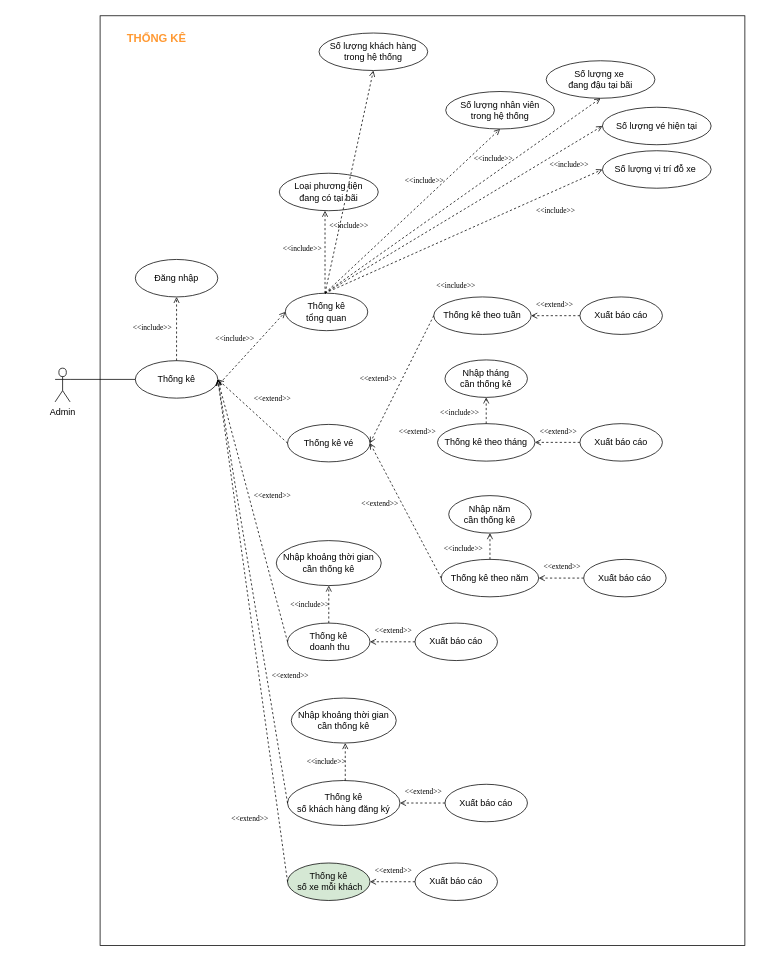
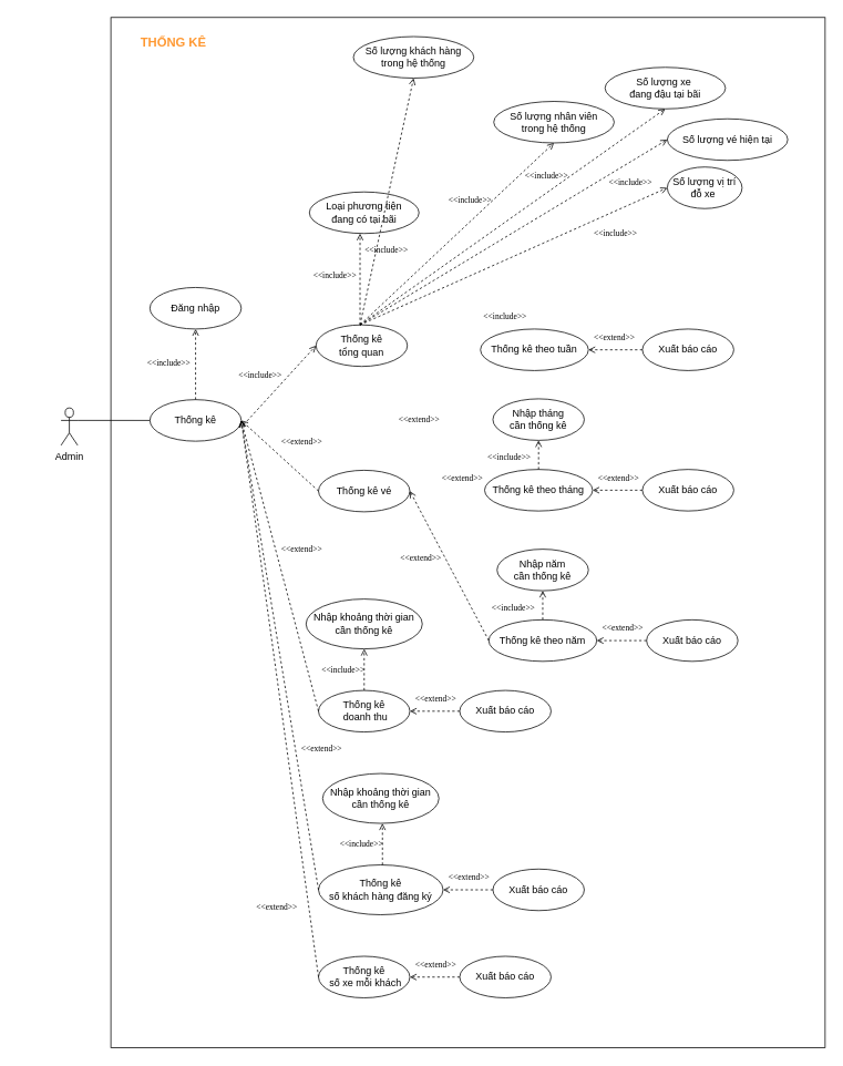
  <mxCell id="0" />
  <mxCell id="1" parent="0" />
  <mxCell id="2" value="&amp;nbsp;" style="rounded=0;whiteSpace=wrap;html=1;" parent="1" vertex="1"><mxGeometry x="133" y="20" width="860" height="1240" as="geometry" /></mxCell>
  <mxCell id="3" value="Thống kê" style="ellipse;whiteSpace=wrap;html=1;" parent="1" vertex="1"><mxGeometry x="180" y="480" width="110" height="50" as="geometry" /></mxCell>
  <mxCell id="4" value="Admin" style="shape=umlActor;verticalLabelPosition=bottom;verticalAlign=top;html=1;outlineConnect=0;" parent="1" vertex="1"><mxGeometry x="73" y="490" width="20" height="45" as="geometry" /></mxCell>
  <mxCell id="5" value="" style="endArrow=none;html=1;exitX=1;exitY=0.333;exitDx=0;exitDy=0;exitPerimeter=0;entryX=0;entryY=0.5;entryDx=0;entryDy=0;" parent="1" source="4" target="3" edge="1"><mxGeometry x="100" y="-60" width="50" height="50" as="geometry"><mxPoint x="413" y="565" as="sourcePoint" /><mxPoint x="153" y="505" as="targetPoint" /></mxGeometry></mxCell>
  <mxCell id="6" value="Đăng nhập" style="ellipse;whiteSpace=wrap;html=1;" parent="1" vertex="1"><mxGeometry x="180" y="345" width="110" height="50" as="geometry" /></mxCell>
  <mxCell id="7" value="" style="endArrow=open;html=1;exitX=0.5;exitY=0;exitDx=0;exitDy=0;entryX=0.5;entryY=1;entryDx=0;entryDy=0;dashed=1;endFill=0;" parent="1" source="3" target="6" edge="1"><mxGeometry width="50" height="50" relative="1" as="geometry"><mxPoint x="347" y="560" as="sourcePoint" /><mxPoint x="397" y="510" as="targetPoint" /></mxGeometry></mxCell>
  <mxCell id="8" value="&amp;lt;&amp;lt;include&amp;gt;&amp;gt;" style="text;html=1;strokeColor=none;fillColor=none;align=center;verticalAlign=middle;whiteSpace=wrap;rounded=0;fontFamily=Times New Roman;fontSize=10;" parent="1" vertex="1"><mxGeometry x="183" y="425" width="40" height="20" as="geometry" /></mxCell>
  <mxCell id="9" value="Thống kê vé" style="ellipse;whiteSpace=wrap;html=1;" parent="1" vertex="1"><mxGeometry x="383" y="565" width="110" height="50" as="geometry" /></mxCell>
  <mxCell id="10" value="" style="endArrow=open;html=1;dashed=1;endFill=0;exitX=0;exitY=0.5;exitDx=0;exitDy=0;entryX=1;entryY=0.5;entryDx=0;entryDy=0;" parent="1" source="9" target="3" edge="1"><mxGeometry width="50" height="50" relative="1" as="geometry"><mxPoint x="313" y="565" as="sourcePoint" /><mxPoint x="333" y="490" as="targetPoint" /></mxGeometry></mxCell>
  <mxCell id="11" value="&amp;lt;&amp;lt;extend&amp;gt;&amp;gt;" style="text;html=1;strokeColor=none;fillColor=none;align=center;verticalAlign=middle;whiteSpace=wrap;rounded=0;fontFamily=Times New Roman;fontSize=10;" parent="1" vertex="1"><mxGeometry x="343" y="520" width="40" height="20" as="geometry" /></mxCell>
  <mxCell id="12" value="Thống kê theo tuần" style="ellipse;whiteSpace=wrap;html=1;align=center;" parent="1" vertex="1"><mxGeometry x="578" y="395" width="130" height="50" as="geometry" /></mxCell>
  <mxCell id="13" value="Thống kê theo tháng" style="ellipse;whiteSpace=wrap;html=1;align=center;" parent="1" vertex="1"><mxGeometry x="583" y="564" width="130" height="50" as="geometry" /></mxCell>
  <mxCell id="14" value="Thống kê theo năm" style="ellipse;whiteSpace=wrap;html=1;align=center;" parent="1" vertex="1"><mxGeometry x="588" y="745" width="130" height="50" as="geometry" /></mxCell>
- <mxCell id="15" value="" style="endArrow=open;html=1;dashed=1;endFill=0;exitX=0;exitY=0.5;exitDx=0;exitDy=0;entryX=1;entryY=0.5;entryDx=0;entryDy=0;" parent="1" source="12" target="9" edge="1"><mxGeometry width="50" height="50" relative="1" as="geometry"><mxPoint x="503" y="542.58" as="sourcePoint" /><mxPoint x="443" y="508" as="targetPoint" /></mxGeometry></mxCell>
  <mxCell id="16" value="&amp;lt;&amp;lt;extend&amp;gt;&amp;gt;" style="text;html=1;strokeColor=none;fillColor=none;align=center;verticalAlign=middle;whiteSpace=wrap;rounded=0;fontFamily=Times New Roman;fontSize=10;" parent="1" vertex="1"><mxGeometry x="483" y="494" width="43" height="20" as="geometry" /></mxCell>
  <mxCell id="17" value="&amp;lt;&amp;lt;extend&amp;gt;&amp;gt;" style="text;html=1;strokeColor=none;fillColor=none;align=center;verticalAlign=middle;whiteSpace=wrap;rounded=0;fontFamily=Times New Roman;fontSize=10;" parent="1" vertex="1"><mxGeometry x="535" y="564" width="43" height="20" as="geometry" /></mxCell>
  <mxCell id="18" value="" style="endArrow=open;html=1;dashed=1;endFill=0;exitX=0;exitY=0.5;exitDx=0;exitDy=0;" parent="1" edge="1" source="14"><mxGeometry width="50" height="50" relative="1" as="geometry"><mxPoint x="513" y="690" as="sourcePoint" /><mxPoint x="493" y="590" as="targetPoint" /></mxGeometry></mxCell>
  <mxCell id="19" value="&amp;lt;&amp;lt;extend&amp;gt;&amp;gt;" style="text;html=1;strokeColor=none;fillColor=none;align=center;verticalAlign=middle;whiteSpace=wrap;rounded=0;fontFamily=Times New Roman;fontSize=10;" parent="1" vertex="1"><mxGeometry x="485" y="660" width="43" height="20" as="geometry" /></mxCell>
  <mxCell id="20" value="&lt;font style=&quot;font-size: 15px&quot;&gt;THỐNG KÊ&lt;/font&gt;" style="text;html=1;strokeColor=none;fillColor=none;align=center;verticalAlign=middle;whiteSpace=wrap;rounded=0;fontStyle=1;perimeterSpacing=1;fontColor=#FF9933;" parent="1" vertex="1"><mxGeometry x="20" y="40" width="377" height="20" as="geometry" /></mxCell>
  <mxCell id="21" value="" style="endArrow=open;html=1;dashed=1;endFill=0;entryX=1;entryY=0.5;entryDx=0;entryDy=0;exitX=0;exitY=0.5;exitDx=0;exitDy=0;" edge="1" parent="1" source="22" target="12"><mxGeometry width="50" height="50" relative="1" as="geometry"><mxPoint x="763" y="468" as="sourcePoint" /><mxPoint x="773" y="509" as="targetPoint" /></mxGeometry></mxCell>
  <mxCell id="22" value="Xuất báo cáo" style="ellipse;whiteSpace=wrap;html=1;" vertex="1" parent="1"><mxGeometry x="773" y="395" width="110" height="50" as="geometry" /></mxCell>
  <mxCell id="23" value="" style="endArrow=open;html=1;dashed=1;endFill=0;entryX=1;entryY=0.5;entryDx=0;entryDy=0;exitX=0;exitY=0.5;exitDx=0;exitDy=0;" edge="1" parent="1" source="24"><mxGeometry width="50" height="50" relative="1" as="geometry"><mxPoint x="763" y="589" as="sourcePoint" /><mxPoint x="713" y="589" as="targetPoint" /></mxGeometry></mxCell>
  <mxCell id="24" value="Xuất báo cáo" style="ellipse;whiteSpace=wrap;html=1;" vertex="1" parent="1"><mxGeometry x="773" y="564" width="110" height="50" as="geometry" /></mxCell>
  <mxCell id="25" value="&amp;lt;&amp;lt;extend&amp;gt;&amp;gt;" style="text;html=1;strokeColor=none;fillColor=none;align=center;verticalAlign=middle;whiteSpace=wrap;rounded=0;fontFamily=Times New Roman;fontSize=10;" vertex="1" parent="1"><mxGeometry x="718" y="395" width="43" height="20" as="geometry" /></mxCell>
  <mxCell id="26" value="&amp;lt;&amp;lt;extend&amp;gt;&amp;gt;" style="text;html=1;strokeColor=none;fillColor=none;align=center;verticalAlign=middle;whiteSpace=wrap;rounded=0;fontFamily=Times New Roman;fontSize=10;" vertex="1" parent="1"><mxGeometry x="723" y="564" width="43" height="20" as="geometry" /></mxCell>
  <mxCell id="27" value="" style="endArrow=open;html=1;dashed=1;endFill=0;entryX=1;entryY=0.5;entryDx=0;entryDy=0;exitX=0;exitY=0.5;exitDx=0;exitDy=0;" edge="1" parent="1" source="28"><mxGeometry width="50" height="50" relative="1" as="geometry"><mxPoint x="768" y="770" as="sourcePoint" /><mxPoint x="718" y="770" as="targetPoint" /></mxGeometry></mxCell>
  <mxCell id="28" value="Xuất báo cáo" style="ellipse;whiteSpace=wrap;html=1;" vertex="1" parent="1"><mxGeometry x="778" y="745" width="110" height="50" as="geometry" /></mxCell>
  <mxCell id="29" value="&amp;lt;&amp;lt;extend&amp;gt;&amp;gt;" style="text;html=1;strokeColor=none;fillColor=none;align=center;verticalAlign=middle;whiteSpace=wrap;rounded=0;fontFamily=Times New Roman;fontSize=10;" vertex="1" parent="1"><mxGeometry x="728" y="745" width="43" height="20" as="geometry" /></mxCell>
  <mxCell id="30" value="Thống kê&lt;br&gt;&amp;nbsp;doanh thu" style="ellipse;whiteSpace=wrap;html=1;" vertex="1" parent="1"><mxGeometry x="383" y="830" width="110" height="50" as="geometry" /></mxCell>
  <mxCell id="31" value="" style="endArrow=open;html=1;dashed=1;endFill=0;entryX=1;entryY=0.5;entryDx=0;entryDy=0;exitX=0;exitY=0.5;exitDx=0;exitDy=0;" edge="1" parent="1" source="32"><mxGeometry width="50" height="50" relative="1" as="geometry"><mxPoint x="543" y="855" as="sourcePoint" /><mxPoint x="493" y="855" as="targetPoint" /></mxGeometry></mxCell>
  <mxCell id="32" value="Xuất báo cáo" style="ellipse;whiteSpace=wrap;html=1;" vertex="1" parent="1"><mxGeometry x="553" y="830" width="110" height="50" as="geometry" /></mxCell>
  <mxCell id="33" value="&amp;lt;&amp;lt;extend&amp;gt;&amp;gt;" style="text;html=1;strokeColor=none;fillColor=none;align=center;verticalAlign=middle;whiteSpace=wrap;rounded=0;fontFamily=Times New Roman;fontSize=10;" vertex="1" parent="1"><mxGeometry x="503" y="830" width="43" height="20" as="geometry" /></mxCell>
  <mxCell id="34" value="" style="endArrow=open;html=1;dashed=1;endFill=0;exitX=0;exitY=0.5;exitDx=0;exitDy=0;entryX=1;entryY=0.5;entryDx=0;entryDy=0;" edge="1" parent="1" source="30" target="3"><mxGeometry width="50" height="50" relative="1" as="geometry"><mxPoint x="376" y="750" as="sourcePoint" /><mxPoint x="303" y="510" as="targetPoint" /></mxGeometry></mxCell>
  <mxCell id="35" value="&amp;lt;&amp;lt;extend&amp;gt;&amp;gt;" style="text;html=1;strokeColor=none;fillColor=none;align=center;verticalAlign=middle;whiteSpace=wrap;rounded=0;fontFamily=Times New Roman;fontSize=10;" vertex="1" parent="1"><mxGeometry x="313" y="1080" width="40" height="20" as="geometry" /></mxCell>
  <mxCell id="36" value="&amp;lt;&amp;lt;include&amp;gt;&amp;gt;" style="text;html=1;strokeColor=none;fillColor=none;align=center;verticalAlign=middle;whiteSpace=wrap;rounded=0;fontFamily=Times New Roman;fontSize=10;" vertex="1" parent="1"><mxGeometry x="588" y="370" width="40" height="20" as="geometry" /></mxCell>
  <mxCell id="37" value="Nhập tháng&lt;br&gt;cần thống kê" style="ellipse;whiteSpace=wrap;html=1;" vertex="1" parent="1"><mxGeometry x="593" y="479" width="110" height="50" as="geometry" /></mxCell>
  <mxCell id="38" value="" style="endArrow=open;html=1;exitX=0.5;exitY=0;exitDx=0;exitDy=0;entryX=0.5;entryY=1;entryDx=0;entryDy=0;dashed=1;endFill=0;" edge="1" parent="1" target="37"><mxGeometry width="50" height="50" relative="1" as="geometry"><mxPoint x="648" y="564" as="sourcePoint" /><mxPoint x="398" y="573" as="targetPoint" /></mxGeometry></mxCell>
  <mxCell id="39" value="&amp;lt;&amp;lt;include&amp;gt;&amp;gt;" style="text;html=1;strokeColor=none;fillColor=none;align=center;verticalAlign=middle;whiteSpace=wrap;rounded=0;fontFamily=Times New Roman;fontSize=10;" vertex="1" parent="1"><mxGeometry x="593" y="539" width="40" height="20" as="geometry" /></mxCell>
  <mxCell id="40" value="Nhập năm&lt;br&gt;cần thống kê" style="ellipse;whiteSpace=wrap;html=1;" vertex="1" parent="1"><mxGeometry x="598" y="660" width="110" height="50" as="geometry" /></mxCell>
  <mxCell id="41" value="" style="endArrow=open;html=1;exitX=0.5;exitY=0;exitDx=0;exitDy=0;entryX=0.5;entryY=1;entryDx=0;entryDy=0;dashed=1;endFill=0;" edge="1" parent="1" target="40"><mxGeometry width="50" height="50" relative="1" as="geometry"><mxPoint x="653" y="745" as="sourcePoint" /><mxPoint x="403" y="754" as="targetPoint" /></mxGeometry></mxCell>
  <mxCell id="42" value="&amp;lt;&amp;lt;include&amp;gt;&amp;gt;" style="text;html=1;strokeColor=none;fillColor=none;align=center;verticalAlign=middle;whiteSpace=wrap;rounded=0;fontFamily=Times New Roman;fontSize=10;" vertex="1" parent="1"><mxGeometry x="598" y="720" width="40" height="20" as="geometry" /></mxCell>
  <mxCell id="43" value="Nhập khoảng thời gian&lt;br&gt;cần thống kê" style="ellipse;whiteSpace=wrap;html=1;" vertex="1" parent="1"><mxGeometry x="368" y="720" width="140" height="60" as="geometry" /></mxCell>
  <mxCell id="44" value="" style="endArrow=open;html=1;exitX=0.5;exitY=0;exitDx=0;exitDy=0;entryX=0.5;entryY=1;entryDx=0;entryDy=0;dashed=1;endFill=0;" edge="1" parent="1" target="43"><mxGeometry width="50" height="50" relative="1" as="geometry"><mxPoint x="438" y="830" as="sourcePoint" /><mxPoint x="188" y="839" as="targetPoint" /></mxGeometry></mxCell>
  <mxCell id="45" value="&amp;lt;&amp;lt;include&amp;gt;&amp;gt;" style="text;html=1;strokeColor=none;fillColor=none;align=center;verticalAlign=middle;whiteSpace=wrap;rounded=0;fontFamily=Times New Roman;fontSize=10;" vertex="1" parent="1"><mxGeometry x="393" y="795" width="40" height="20" as="geometry" /></mxCell>
- <mxCell id="46" value="Thống kê&lt;br&gt;&amp;nbsp;số xe mỗi khách" style="ellipse;whiteSpace=wrap;html=1;fillColor=#d5e8d4;" vertex="1" parent="1"><mxGeometry x="383" y="1150" width="110" height="50" as="geometry" /></mxCell>
+ <mxCell id="46" value="Thống kê&lt;br&gt;&amp;nbsp;số xe mỗi khách" style="ellipse;whiteSpace=wrap;html=1;" vertex="1" parent="1"><mxGeometry x="383" y="1150" width="110" height="50" as="geometry" /></mxCell>
  <mxCell id="47" value="" style="endArrow=open;html=1;dashed=1;endFill=0;entryX=1;entryY=0.5;entryDx=0;entryDy=0;exitX=0;exitY=0.5;exitDx=0;exitDy=0;" edge="1" parent="1" source="48"><mxGeometry width="50" height="50" relative="1" as="geometry"><mxPoint x="543" y="1175" as="sourcePoint" /><mxPoint x="493" y="1175" as="targetPoint" /></mxGeometry></mxCell>
  <mxCell id="48" value="Xuất báo cáo" style="ellipse;whiteSpace=wrap;html=1;" vertex="1" parent="1"><mxGeometry x="553" y="1150" width="110" height="50" as="geometry" /></mxCell>
  <mxCell id="49" value="&amp;lt;&amp;lt;extend&amp;gt;&amp;gt;" style="text;html=1;strokeColor=none;fillColor=none;align=center;verticalAlign=middle;whiteSpace=wrap;rounded=0;fontFamily=Times New Roman;fontSize=10;" vertex="1" parent="1"><mxGeometry x="503" y="1150" width="43" height="20" as="geometry" /></mxCell>
  <mxCell id="50" value="" style="endArrow=open;html=1;dashed=1;endFill=0;exitX=0;exitY=0.5;exitDx=0;exitDy=0;entryX=1;entryY=0.5;entryDx=0;entryDy=0;" edge="1" parent="1" source="46" target="3"><mxGeometry width="50" height="50" relative="1" as="geometry"><mxPoint x="393" y="865" as="sourcePoint" /><mxPoint x="283" y="500" as="targetPoint" /></mxGeometry></mxCell>
  <mxCell id="51" value="&amp;lt;&amp;lt;extend&amp;gt;&amp;gt;" style="text;html=1;strokeColor=none;fillColor=none;align=center;verticalAlign=middle;whiteSpace=wrap;rounded=0;fontFamily=Times New Roman;fontSize=10;" vertex="1" parent="1"><mxGeometry x="343" y="650" width="40" height="20" as="geometry" /></mxCell>
  <mxCell id="52" value="Thống kê &lt;br&gt;số khách hàng&amp;nbsp;đăng ký" style="ellipse;whiteSpace=wrap;html=1;" vertex="1" parent="1"><mxGeometry x="383" y="1040" width="150" height="60" as="geometry" /></mxCell>
  <mxCell id="53" value="" style="endArrow=open;html=1;dashed=1;endFill=0;entryX=1;entryY=0.5;entryDx=0;entryDy=0;exitX=0;exitY=0.5;exitDx=0;exitDy=0;" edge="1" parent="1" source="54"><mxGeometry width="50" height="50" relative="1" as="geometry"><mxPoint x="583" y="1070" as="sourcePoint" /><mxPoint x="533" y="1070" as="targetPoint" /></mxGeometry></mxCell>
  <mxCell id="54" value="Xuất báo cáo" style="ellipse;whiteSpace=wrap;html=1;" vertex="1" parent="1"><mxGeometry x="593" y="1045" width="110" height="50" as="geometry" /></mxCell>
  <mxCell id="55" value="&amp;lt;&amp;lt;extend&amp;gt;&amp;gt;" style="text;html=1;strokeColor=none;fillColor=none;align=center;verticalAlign=middle;whiteSpace=wrap;rounded=0;fontFamily=Times New Roman;fontSize=10;" vertex="1" parent="1"><mxGeometry x="543" y="1045" width="43" height="20" as="geometry" /></mxCell>
  <mxCell id="56" value="Nhập khoảng thời gian&lt;br&gt;cần thống kê" style="ellipse;whiteSpace=wrap;html=1;" vertex="1" parent="1"><mxGeometry x="388" y="930" width="140" height="60" as="geometry" /></mxCell>
  <mxCell id="57" value="" style="endArrow=open;html=1;exitX=0.5;exitY=0;exitDx=0;exitDy=0;entryX=0.5;entryY=1;entryDx=0;entryDy=0;dashed=1;endFill=0;" edge="1" parent="1"><mxGeometry width="50" height="50" relative="1" as="geometry"><mxPoint x="460" y="1040" as="sourcePoint" /><mxPoint x="460" y="990" as="targetPoint" /></mxGeometry></mxCell>
  <mxCell id="58" value="&amp;lt;&amp;lt;include&amp;gt;&amp;gt;" style="text;html=1;strokeColor=none;fillColor=none;align=center;verticalAlign=middle;whiteSpace=wrap;rounded=0;fontFamily=Times New Roman;fontSize=10;" vertex="1" parent="1"><mxGeometry x="415" y="1005" width="40" height="20" as="geometry" /></mxCell>
  <mxCell id="59" value="" style="endArrow=open;html=1;dashed=1;endFill=0;exitX=0;exitY=0.5;exitDx=0;exitDy=0;entryX=1;entryY=0.5;entryDx=0;entryDy=0;" edge="1" parent="1" source="52" target="3"><mxGeometry width="50" height="50" relative="1" as="geometry"><mxPoint x="393" y="1185" as="sourcePoint" /><mxPoint x="303" y="510" as="targetPoint" /><Array as="points" /></mxGeometry></mxCell>
  <mxCell id="60" value="&amp;lt;&amp;lt;extend&amp;gt;&amp;gt;" style="text;html=1;strokeColor=none;fillColor=none;align=center;verticalAlign=middle;whiteSpace=wrap;rounded=0;fontFamily=Times New Roman;fontSize=10;" vertex="1" parent="1"><mxGeometry x="367" y="890" width="40" height="20" as="geometry" /></mxCell>
  <mxCell id="61" value="Thống kê&lt;br&gt;tổng quan" style="ellipse;whiteSpace=wrap;html=1;" vertex="1" parent="1"><mxGeometry x="380" y="390" width="110" height="50" as="geometry" /></mxCell>
  <mxCell id="62" value="" style="endArrow=open;html=1;dashed=1;endFill=0;entryX=0;entryY=0.5;entryDx=0;entryDy=0;" edge="1" parent="1" target="61"><mxGeometry width="50" height="50" relative="1" as="geometry"><mxPoint x="293" y="510" as="sourcePoint" /><mxPoint x="373" y="420" as="targetPoint" /></mxGeometry></mxCell>
  <mxCell id="63" value="&amp;lt;&amp;lt;include&amp;gt;&amp;gt;" style="text;html=1;strokeColor=none;fillColor=none;align=center;verticalAlign=middle;whiteSpace=wrap;rounded=0;fontFamily=Times New Roman;fontSize=10;" vertex="1" parent="1"><mxGeometry x="293" y="440" width="40" height="20" as="geometry" /></mxCell>
  <mxCell id="64" value="Loại phương tiện&lt;br&gt;đang có tại bãi" style="ellipse;whiteSpace=wrap;html=1;" vertex="1" parent="1"><mxGeometry x="372" y="230" width="132" height="50" as="geometry" /></mxCell>
  <mxCell id="65" value="Số lượng khách hàng trong hệ thống" style="ellipse;whiteSpace=wrap;html=1;" vertex="1" parent="1"><mxGeometry x="425" y="43" width="145" height="50" as="geometry" /></mxCell>
  <mxCell id="66" value="Số lượng nhân viên&lt;br&gt;trong hệ thống" style="ellipse;whiteSpace=wrap;html=1;" vertex="1" parent="1"><mxGeometry x="594" y="121" width="145" height="50" as="geometry" /></mxCell>
  <mxCell id="67" value="Số lượng xe&amp;nbsp;&lt;br&gt;đang&amp;nbsp;đậu tại bãi" style="ellipse;whiteSpace=wrap;html=1;" vertex="1" parent="1"><mxGeometry x="728" y="80" width="145" height="50" as="geometry" /></mxCell>
- <mxCell id="68" value="Số lượng vị trí đỗ xe&amp;nbsp;" style="ellipse;whiteSpace=wrap;html=1;" vertex="1" parent="1"><mxGeometry x="803" y="200" width="145" height="50" as="geometry" /></mxCell>
+ <mxCell id="68" value="Số lượng vị trí đỗ xe&amp;nbsp;" style="ellipse;whiteSpace=wrap;html=1;" vertex="1" parent="1"><mxGeometry x="803" y="200" width="90" height="50" as="geometry" /></mxCell>
  <mxCell id="69" value="Số lượng vé hiện tại" style="ellipse;whiteSpace=wrap;html=1;" vertex="1" parent="1"><mxGeometry x="803" y="142" width="145" height="50" as="geometry" /></mxCell>
  <mxCell id="70" value="" style="endArrow=open;html=1;exitX=0.5;exitY=0;exitDx=0;exitDy=0;dashed=1;endFill=0;" edge="1" parent="1"><mxGeometry width="50" height="50" relative="1" as="geometry"><mxPoint x="433" y="390" as="sourcePoint" /><mxPoint x="433" y="280" as="targetPoint" /></mxGeometry></mxCell>
  <mxCell id="71" value="" style="endArrow=open;html=1;dashed=1;endFill=0;entryX=0.5;entryY=1;entryDx=0;entryDy=0;" edge="1" parent="1" target="65"><mxGeometry width="50" height="50" relative="1" as="geometry"><mxPoint x="433" y="390" as="sourcePoint" /><mxPoint x="443" y="290" as="targetPoint" /></mxGeometry></mxCell>
  <mxCell id="72" value="" style="endArrow=open;html=1;dashed=1;endFill=0;entryX=0.5;entryY=1;entryDx=0;entryDy=0;" edge="1" parent="1" target="66"><mxGeometry width="50" height="50" relative="1" as="geometry"><mxPoint x="433" y="390" as="sourcePoint" /><mxPoint x="555.5" y="230" as="targetPoint" /></mxGeometry></mxCell>
  <mxCell id="73" value="" style="endArrow=open;html=1;dashed=1;endFill=0;entryX=0.5;entryY=1;entryDx=0;entryDy=0;" edge="1" parent="1" target="67"><mxGeometry width="50" height="50" relative="1" as="geometry"><mxPoint x="433" y="390" as="sourcePoint" /><mxPoint x="676.5" y="181" as="targetPoint" /></mxGeometry></mxCell>
  <mxCell id="74" value="" style="endArrow=open;html=1;dashed=1;endFill=0;entryX=0;entryY=0.5;entryDx=0;entryDy=0;" edge="1" parent="1" target="69"><mxGeometry width="50" height="50" relative="1" as="geometry"><mxPoint x="433" y="390" as="sourcePoint" /><mxPoint x="810.5" y="140" as="targetPoint" /></mxGeometry></mxCell>
  <mxCell id="75" value="" style="endArrow=open;html=1;dashed=1;endFill=0;entryX=0;entryY=0.5;entryDx=0;entryDy=0;" edge="1" parent="1" target="68"><mxGeometry width="50" height="50" relative="1" as="geometry"><mxPoint x="433" y="390" as="sourcePoint" /><mxPoint x="820.5" y="150" as="targetPoint" /></mxGeometry></mxCell>
  <mxCell id="76" value="&amp;lt;&amp;lt;include&amp;gt;&amp;gt;" style="text;html=1;strokeColor=none;fillColor=none;align=center;verticalAlign=middle;whiteSpace=wrap;rounded=0;fontFamily=Times New Roman;fontSize=10;" vertex="1" parent="1"><mxGeometry x="383" y="320" width="40" height="20" as="geometry" /></mxCell>
  <mxCell id="77" value="&amp;lt;&amp;lt;include&amp;gt;&amp;gt;" style="text;html=1;strokeColor=none;fillColor=none;align=center;verticalAlign=middle;whiteSpace=wrap;rounded=0;fontFamily=Times New Roman;fontSize=10;" vertex="1" parent="1"><mxGeometry x="445" y="290" width="40" height="20" as="geometry" /></mxCell>
  <mxCell id="78" value="&amp;lt;&amp;lt;include&amp;gt;&amp;gt;" style="text;html=1;strokeColor=none;fillColor=none;align=center;verticalAlign=middle;whiteSpace=wrap;rounded=0;fontFamily=Times New Roman;fontSize=10;" vertex="1" parent="1"><mxGeometry x="721" y="270" width="40" height="20" as="geometry" /></mxCell>
  <mxCell id="79" value="&amp;lt;&amp;lt;include&amp;gt;&amp;gt;" style="text;html=1;strokeColor=none;fillColor=none;align=center;verticalAlign=middle;whiteSpace=wrap;rounded=0;fontFamily=Times New Roman;fontSize=10;" vertex="1" parent="1"><mxGeometry x="739" y="208" width="40" height="20" as="geometry" /></mxCell>
  <mxCell id="80" value="&amp;lt;&amp;lt;include&amp;gt;&amp;gt;" style="text;html=1;strokeColor=none;fillColor=none;align=center;verticalAlign=middle;whiteSpace=wrap;rounded=0;fontFamily=Times New Roman;fontSize=10;" vertex="1" parent="1"><mxGeometry x="546" y="230" width="40" height="20" as="geometry" /></mxCell>
  <mxCell id="81" value="&amp;lt;&amp;lt;include&amp;gt;&amp;gt;" style="text;html=1;strokeColor=none;fillColor=none;align=center;verticalAlign=middle;whiteSpace=wrap;rounded=0;fontFamily=Times New Roman;fontSize=10;" vertex="1" parent="1"><mxGeometry x="638" y="200" width="40" height="20" as="geometry" /></mxCell>
